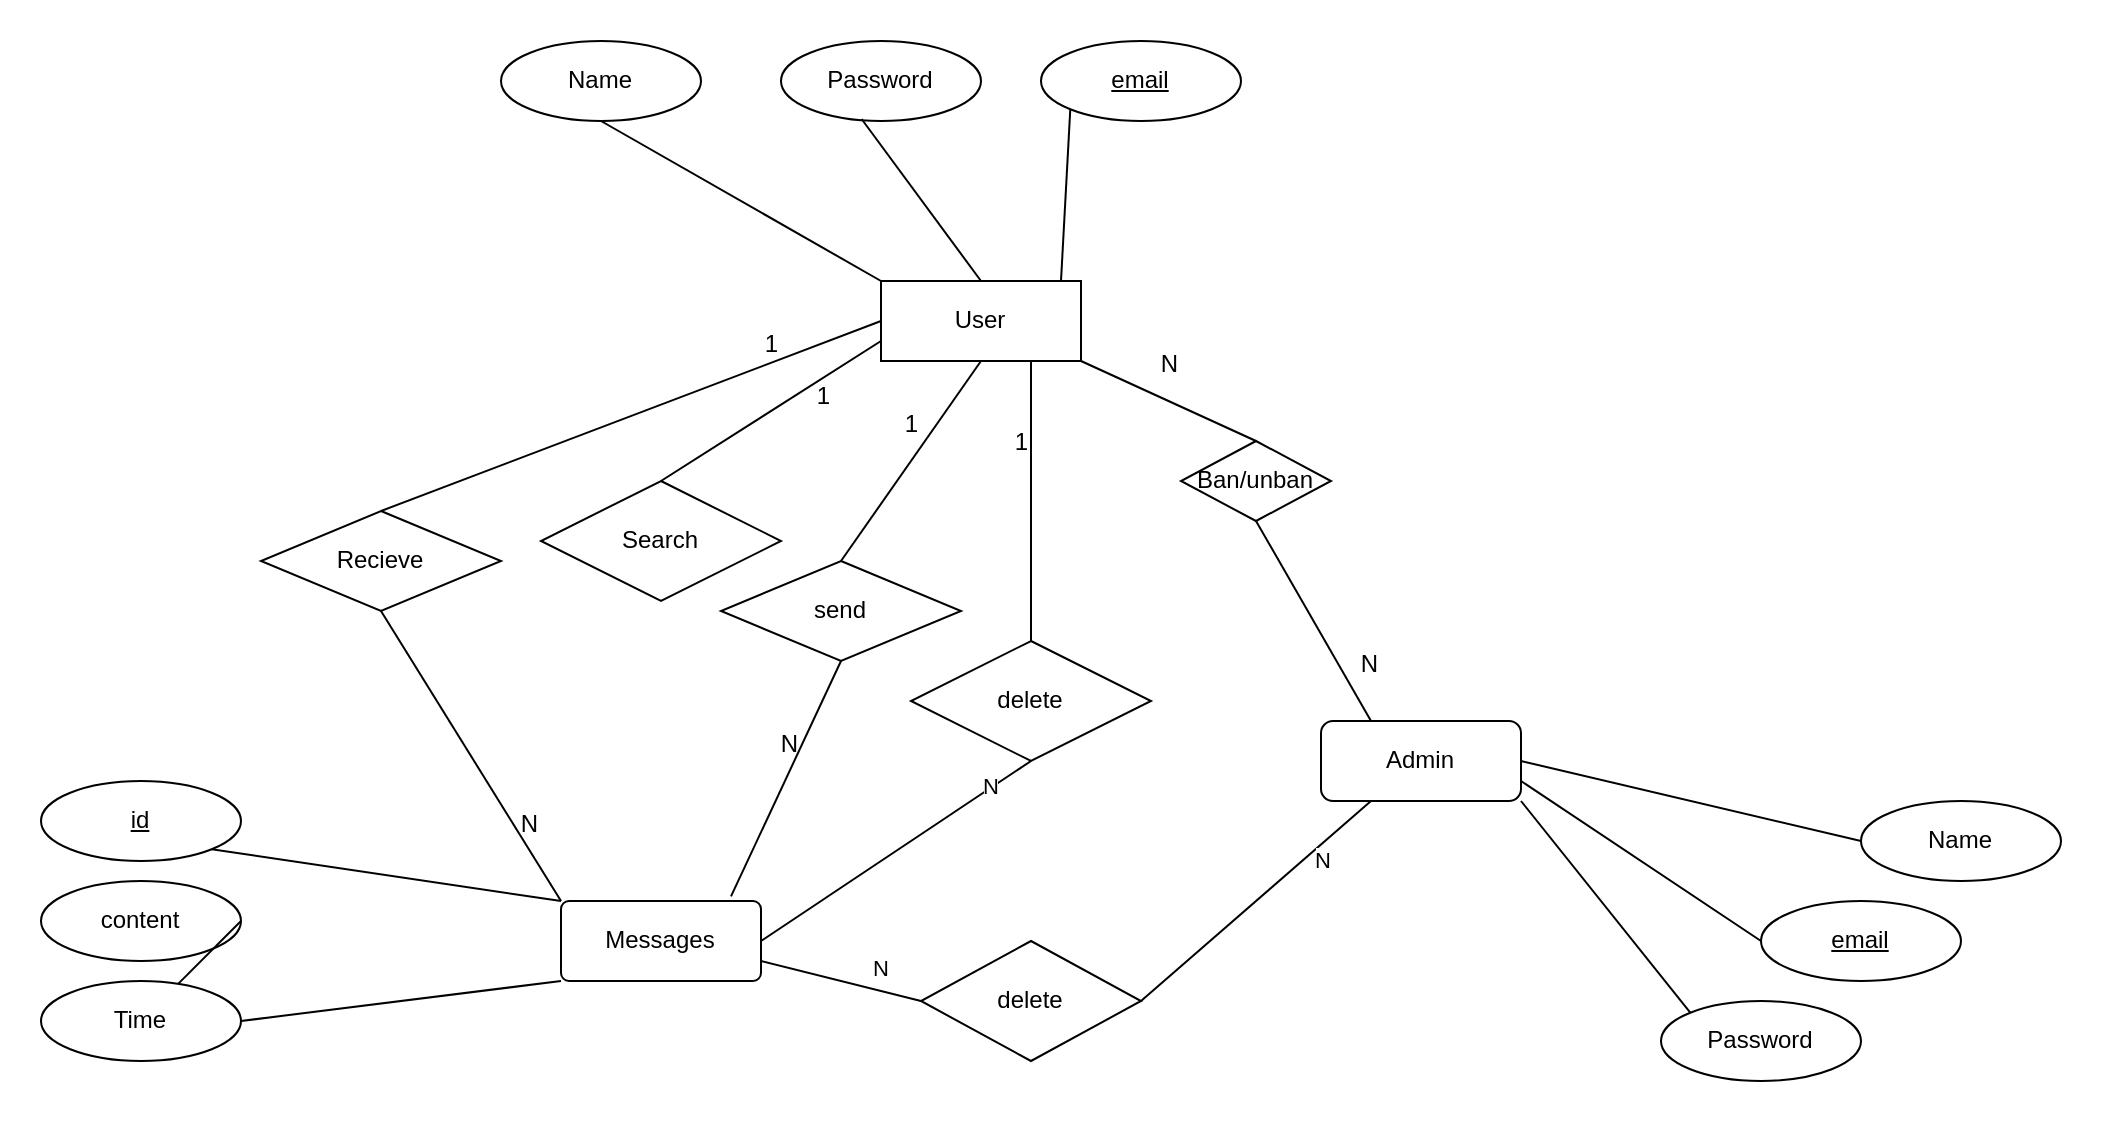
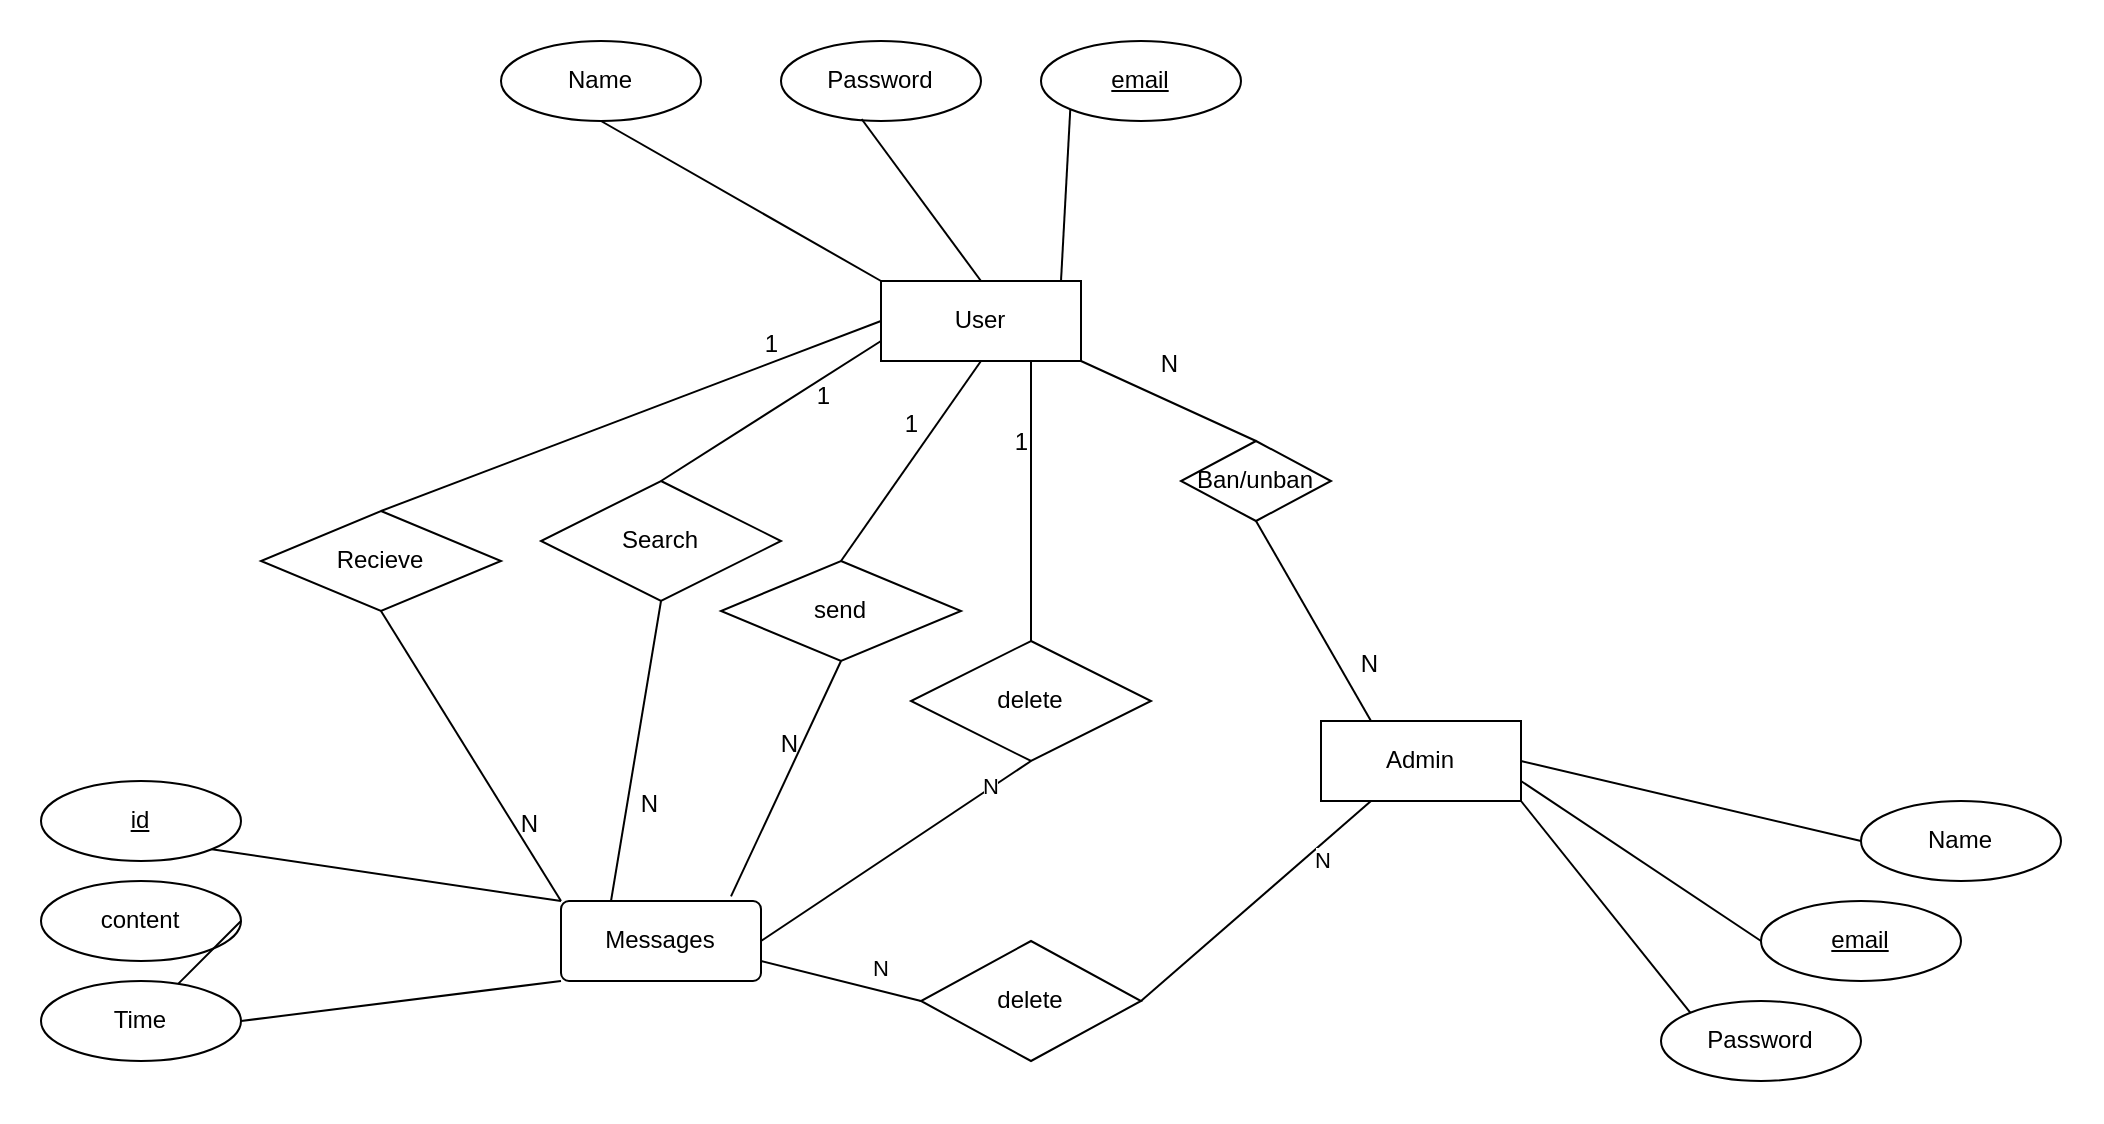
  <mxCell id="0" />
  <mxCell id="1" parent="0" />
  <mxCell id="2" value="User" style="whiteSpace=wrap;html=1;align=center;" parent="1" vertex="1"><mxGeometry x="440" y="140" width="100" height="40" as="geometry" /></mxCell>
  <mxCell id="3" style="edgeStyle=none;html=1;exitX=0.25;exitY=1;exitDx=0;exitDy=0;entryX=1;entryY=0.5;entryDx=0;entryDy=0;endArrow=none;endFill=0;" parent="1" source="6" target="53" edge="1"><mxGeometry relative="1" as="geometry" /></mxCell>
  <mxCell id="4" value="N" style="edgeLabel;html=1;align=center;verticalAlign=middle;resizable=0;points=[];" parent="3" vertex="1" connectable="0"><mxGeometry x="-0.77" y="1" relative="1" as="geometry"><mxPoint x="-12" y="17" as="offset" /></mxGeometry></mxCell>
  <mxCell id="5" value="N" style="edgeLabel;html=1;align=center;verticalAlign=middle;resizable=0;points=[];" parent="3" vertex="1" connectable="0"><mxGeometry x="0.7" y="-2" relative="1" as="geometry"><mxPoint x="-146" as="offset" /></mxGeometry></mxCell>
- <mxCell id="6" value="Admin" style="whiteSpace=wrap;html=1;align=center;rounded=1;" parent="1" vertex="1"><mxGeometry x="660" y="360" width="100" height="40" as="geometry" /></mxCell>
+ <mxCell id="6" value="Admin" style="whiteSpace=wrap;html=1;align=center;" parent="1" vertex="1"><mxGeometry x="660" y="360" width="100" height="40" as="geometry" /></mxCell>
  <mxCell id="7" value="Password" style="ellipse;whiteSpace=wrap;html=1;align=center;" parent="1" vertex="1"><mxGeometry x="390" y="20" width="100" height="40" as="geometry" /></mxCell>
  <mxCell id="8" value="Name" style="ellipse;whiteSpace=wrap;html=1;align=center;" parent="1" vertex="1"><mxGeometry x="250" y="20" width="100" height="40" as="geometry" /></mxCell>
  <mxCell id="9" value="email" style="ellipse;whiteSpace=wrap;html=1;align=center;fontStyle=4;" parent="1" vertex="1"><mxGeometry x="520" y="20" width="100" height="40" as="geometry" /></mxCell>
  <mxCell id="10" value="" style="endArrow=none;html=1;rounded=0;exitX=0;exitY=0;exitDx=0;exitDy=0;entryX=0.5;entryY=1;entryDx=0;entryDy=0;" parent="1" source="2" target="8" edge="1"><mxGeometry width="50" height="50" relative="1" as="geometry"><mxPoint x="260" y="110" as="sourcePoint" /><mxPoint x="310" y="60" as="targetPoint" /></mxGeometry></mxCell>
  <mxCell id="11" value="" style="endArrow=none;html=1;rounded=0;exitX=0.5;exitY=0;exitDx=0;exitDy=0;entryX=0.403;entryY=0.975;entryDx=0;entryDy=0;entryPerimeter=0;" parent="1" source="2" target="7" edge="1"><mxGeometry width="50" height="50" relative="1" as="geometry"><mxPoint x="490" y="130" as="sourcePoint" /><mxPoint x="450" y="70" as="targetPoint" /></mxGeometry></mxCell>
  <mxCell id="12" value="" style="endArrow=none;html=1;rounded=0;entryX=0;entryY=1;entryDx=0;entryDy=0;" parent="1" target="9" edge="1"><mxGeometry width="50" height="50" relative="1" as="geometry"><mxPoint x="530" y="140" as="sourcePoint" /><mxPoint x="580" y="70" as="targetPoint" /></mxGeometry></mxCell>
  <mxCell id="13" value="email" style="ellipse;whiteSpace=wrap;html=1;align=center;fontStyle=4;" parent="1" vertex="1"><mxGeometry x="880" y="450" width="100" height="40" as="geometry" /></mxCell>
  <mxCell id="14" value="Password" style="ellipse;whiteSpace=wrap;html=1;align=center;" parent="1" vertex="1"><mxGeometry x="830" y="500" width="100" height="40" as="geometry" /></mxCell>
  <mxCell id="15" value="Name" style="ellipse;whiteSpace=wrap;html=1;align=center;" parent="1" vertex="1"><mxGeometry x="930" y="400" width="100" height="40" as="geometry" /></mxCell>
  <mxCell id="16" value="" style="endArrow=none;html=1;rounded=0;entryX=0;entryY=0.5;entryDx=0;entryDy=0;exitX=1;exitY=0.5;exitDx=0;exitDy=0;" parent="1" source="6" target="15" edge="1"><mxGeometry width="50" height="50" relative="1" as="geometry"><mxPoint x="770" y="360" as="sourcePoint" /><mxPoint x="810" y="280" as="targetPoint" /></mxGeometry></mxCell>
  <mxCell id="17" value="" style="endArrow=none;html=1;rounded=0;entryX=0;entryY=0.5;entryDx=0;entryDy=0;exitX=1;exitY=0.75;exitDx=0;exitDy=0;" parent="1" source="6" target="13" edge="1"><mxGeometry width="50" height="50" relative="1" as="geometry"><mxPoint x="780" y="380" as="sourcePoint" /><mxPoint x="820" y="310" as="targetPoint" /></mxGeometry></mxCell>
  <mxCell id="18" value="" style="endArrow=none;html=1;rounded=0;exitX=0;exitY=0;exitDx=0;exitDy=0;entryX=1;entryY=1;entryDx=0;entryDy=0;" parent="1" source="14" target="6" edge="1"><mxGeometry width="50" height="50" relative="1" as="geometry"><mxPoint x="810" y="400" as="sourcePoint" /><mxPoint x="860" y="350" as="targetPoint" /></mxGeometry></mxCell>
  <mxCell id="19" value="send" style="shape=rhombus;perimeter=rhombusPerimeter;whiteSpace=wrap;html=1;align=center;" parent="1" vertex="1"><mxGeometry x="360" y="280" width="120" height="50" as="geometry" /></mxCell>
  <mxCell id="20" value="Messages" style="rounded=1;arcSize=10;whiteSpace=wrap;html=1;align=center;" parent="1" vertex="1"><mxGeometry x="280" y="450" width="100" height="40" as="geometry" /></mxCell>
  <mxCell id="21" value="id" style="ellipse;whiteSpace=wrap;html=1;align=center;fontStyle=4;" parent="1" vertex="1"><mxGeometry x="20" y="390" width="100" height="40" as="geometry" /></mxCell>
  <mxCell id="22" value="Time" style="ellipse;whiteSpace=wrap;html=1;align=center;" parent="1" vertex="1"><mxGeometry x="20" y="490" width="100" height="40" as="geometry" /></mxCell>
  <mxCell id="23" value="content" style="ellipse;whiteSpace=wrap;html=1;align=center;" parent="1" vertex="1"><mxGeometry x="20" y="440" width="100" height="40" as="geometry" /></mxCell>
  <mxCell id="24" value="" style="endArrow=none;html=1;rounded=0;entryX=0;entryY=0;entryDx=0;entryDy=0;exitX=1;exitY=1;exitDx=0;exitDy=0;" parent="1" source="21" target="20" edge="1"><mxGeometry width="50" height="50" relative="1" as="geometry"><mxPoint x="220" y="360" as="sourcePoint" /><mxPoint x="270" y="310" as="targetPoint" /></mxGeometry></mxCell>
  <mxCell id="25" value="" style="endArrow=none;html=1;rounded=0;exitX=1;exitY=0.5;exitDx=0;exitDy=0;" parent="1" source="23" target="22" edge="1"><mxGeometry width="50" height="50" relative="1" as="geometry"><mxPoint x="220" y="420" as="sourcePoint" /><mxPoint x="270" y="370" as="targetPoint" /></mxGeometry></mxCell>
  <mxCell id="26" value="" style="endArrow=none;html=1;rounded=0;exitX=1;exitY=0.5;exitDx=0;exitDy=0;entryX=0;entryY=1;entryDx=0;entryDy=0;" parent="1" source="22" target="20" edge="1"><mxGeometry width="50" height="50" relative="1" as="geometry"><mxPoint x="230" y="540" as="sourcePoint" /><mxPoint x="280" y="490" as="targetPoint" /></mxGeometry></mxCell>
  <mxCell id="27" value="" style="endArrow=none;html=1;rounded=0;entryX=0.5;entryY=1;entryDx=0;entryDy=0;exitX=0.5;exitY=0;exitDx=0;exitDy=0;" parent="1" source="19" target="2" edge="1"><mxGeometry relative="1" as="geometry"><mxPoint x="450" y="290" as="sourcePoint" /><mxPoint x="720" y="300" as="targetPoint" /></mxGeometry></mxCell>
  <mxCell id="28" value="1" style="resizable=0;html=1;whiteSpace=wrap;align=right;verticalAlign=bottom;" parent="27" connectable="0" vertex="1"><mxGeometry x="1" relative="1" as="geometry"><mxPoint x="-30" y="40" as="offset" /></mxGeometry></mxCell>
  <mxCell id="29" value="" style="endArrow=none;html=1;rounded=0;exitX=0.5;exitY=1;exitDx=0;exitDy=0;entryX=0.85;entryY=-0.058;entryDx=0;entryDy=0;entryPerimeter=0;" parent="1" source="19" target="20" edge="1"><mxGeometry relative="1" as="geometry"><mxPoint x="560" y="300" as="sourcePoint" /><mxPoint x="720" y="300" as="targetPoint" /></mxGeometry></mxCell>
  <mxCell id="30" value="N" style="resizable=0;html=1;whiteSpace=wrap;align=right;verticalAlign=bottom;" parent="29" connectable="0" vertex="1"><mxGeometry x="1" relative="1" as="geometry"><mxPoint x="35" y="-68" as="offset" /></mxGeometry></mxCell>
  <mxCell id="31" value="delete" style="shape=rhombus;perimeter=rhombusPerimeter;whiteSpace=wrap;html=1;align=center;" parent="1" vertex="1"><mxGeometry x="455" y="320" width="120" height="60" as="geometry" /></mxCell>
  <mxCell id="32" value="" style="endArrow=none;html=1;rounded=0;exitX=1;exitY=0.5;exitDx=0;exitDy=0;entryX=0.5;entryY=1;entryDx=0;entryDy=0;" parent="1" source="20" target="31" edge="1"><mxGeometry relative="1" as="geometry"><mxPoint x="560" y="300" as="sourcePoint" /><mxPoint x="500" y="460" as="targetPoint" /></mxGeometry></mxCell>
  <mxCell id="33" value="N" style="edgeLabel;html=1;align=center;verticalAlign=middle;resizable=0;points=[];" parent="32" vertex="1" connectable="0"><mxGeometry x="0.699" y="1" relative="1" as="geometry"><mxPoint as="offset" /></mxGeometry></mxCell>
  <mxCell id="34" value="" style="endArrow=none;html=1;rounded=0;entryX=0.75;entryY=1;entryDx=0;entryDy=0;exitX=0.5;exitY=0;exitDx=0;exitDy=0;" parent="1" source="31" target="2" edge="1"><mxGeometry relative="1" as="geometry"><mxPoint x="560" y="440" as="sourcePoint" /><mxPoint x="720" y="440" as="targetPoint" /></mxGeometry></mxCell>
  <mxCell id="35" value="1" style="resizable=0;html=1;whiteSpace=wrap;align=right;verticalAlign=bottom;" parent="34" connectable="0" vertex="1"><mxGeometry x="1" relative="1" as="geometry"><mxPoint y="49" as="offset" /></mxGeometry></mxCell>
  <mxCell id="36" value="Search" style="shape=rhombus;perimeter=rhombusPerimeter;whiteSpace=wrap;html=1;align=center;" parent="1" vertex="1"><mxGeometry x="270" y="240" width="120" height="60" as="geometry" /></mxCell>
  <mxCell id="37" value="" style="endArrow=none;html=1;rounded=0;exitX=0.5;exitY=0;exitDx=0;exitDy=0;entryX=0;entryY=0.75;entryDx=0;entryDy=0;" parent="1" source="36" target="2" edge="1"><mxGeometry relative="1" as="geometry"><mxPoint x="300" y="300" as="sourcePoint" /><mxPoint x="460" y="300" as="targetPoint" /></mxGeometry></mxCell>
  <mxCell id="38" value="1" style="resizable=0;html=1;whiteSpace=wrap;align=right;verticalAlign=bottom;" parent="37" connectable="0" vertex="1"><mxGeometry x="1" relative="1" as="geometry"><mxPoint x="-50" y="10" as="offset" /></mxGeometry></mxCell>
+ <mxCell id="39" value="" style="endArrow=none;html=1;rounded=0;exitX=0.5;exitY=1;exitDx=0;exitDy=0;entryX=0.25;entryY=0;entryDx=0;entryDy=0;" parent="1" source="36" target="20" edge="1"><mxGeometry relative="1" as="geometry"><mxPoint x="300" y="300" as="sourcePoint" /><mxPoint x="460" y="300" as="targetPoint" /></mxGeometry></mxCell>
+ <mxCell id="40" value="N" style="resizable=0;html=1;whiteSpace=wrap;align=right;verticalAlign=bottom;" parent="39" connectable="0" vertex="1"><mxGeometry x="1" relative="1" as="geometry"><mxPoint x="25" y="-40" as="offset" /></mxGeometry></mxCell>
  <mxCell id="41" value="Ban/unban" style="shape=rhombus;perimeter=rhombusPerimeter;whiteSpace=wrap;html=1;align=center;" parent="1" vertex="1"><mxGeometry x="590" y="220" width="75" height="40" as="geometry" /></mxCell>
  <mxCell id="42" value="" style="endArrow=none;html=1;rounded=0;exitX=0.5;exitY=0;exitDx=0;exitDy=0;entryX=1;entryY=1;entryDx=0;entryDy=0;" parent="1" source="41" target="2" edge="1"><mxGeometry relative="1" as="geometry"><mxPoint x="635" y="240" as="sourcePoint" /><mxPoint x="545" y="190" as="targetPoint" /></mxGeometry></mxCell>
  <mxCell id="43" value="N" style="resizable=0;html=1;whiteSpace=wrap;align=right;verticalAlign=bottom;" parent="42" connectable="0" vertex="1"><mxGeometry x="1" relative="1" as="geometry"><mxPoint x="150" y="160" as="offset" /></mxGeometry></mxCell>
  <mxCell id="44" value="" style="endArrow=none;html=1;rounded=0;exitX=0.5;exitY=1;exitDx=0;exitDy=0;entryX=0.25;entryY=0;entryDx=0;entryDy=0;" parent="1" source="41" target="6" edge="1"><mxGeometry relative="1" as="geometry"><mxPoint x="580" y="300" as="sourcePoint" /><mxPoint x="740" y="300" as="targetPoint" /></mxGeometry></mxCell>
  <mxCell id="45" value="N" style="resizable=0;html=1;whiteSpace=wrap;align=right;verticalAlign=bottom;" parent="44" connectable="0" vertex="1"><mxGeometry x="1" relative="1" as="geometry"><mxPoint x="-95" y="-170" as="offset" /></mxGeometry></mxCell>
  <mxCell id="46" style="edgeStyle=orthogonalEdgeStyle;rounded=0;orthogonalLoop=1;jettySize=auto;html=1;exitX=0.5;exitY=1;exitDx=0;exitDy=0;" parent="1" edge="1"><mxGeometry relative="1" as="geometry"><mxPoint x="780" y="210" as="sourcePoint" /><mxPoint x="780" y="210" as="targetPoint" /></mxGeometry></mxCell>
  <mxCell id="47" value="Recieve" style="shape=rhombus;perimeter=rhombusPerimeter;whiteSpace=wrap;html=1;align=center;" parent="1" vertex="1"><mxGeometry x="130" y="255" width="120" height="50" as="geometry" /></mxCell>
  <mxCell id="48" value="" style="endArrow=none;html=1;rounded=0;entryX=0;entryY=0.5;entryDx=0;entryDy=0;exitX=0.5;exitY=0;exitDx=0;exitDy=0;" parent="1" source="47" target="2" edge="1"><mxGeometry relative="1" as="geometry"><mxPoint x="200" y="210" as="sourcePoint" /><mxPoint x="240" y="100" as="targetPoint" /></mxGeometry></mxCell>
  <mxCell id="49" value="1" style="resizable=0;html=1;whiteSpace=wrap;align=right;verticalAlign=bottom;" parent="48" connectable="0" vertex="1"><mxGeometry x="1" relative="1" as="geometry"><mxPoint x="-24" y="46" as="offset" /></mxGeometry></mxCell>
  <mxCell id="50" value="" style="endArrow=none;html=1;rounded=0;exitX=0.5;exitY=1;exitDx=0;exitDy=0;entryX=0;entryY=0;entryDx=0;entryDy=0;" parent="1" source="47" target="20" edge="1"><mxGeometry relative="1" as="geometry"><mxPoint x="310" y="220" as="sourcePoint" /><mxPoint x="115" y="367.68" as="targetPoint" /></mxGeometry></mxCell>
  <mxCell id="51" value="N" style="resizable=0;html=1;whiteSpace=wrap;align=right;verticalAlign=bottom;" parent="50" connectable="0" vertex="1"><mxGeometry x="1" relative="1" as="geometry"><mxPoint x="-10" y="-30" as="offset" /></mxGeometry></mxCell>
  <mxCell id="52" style="edgeStyle=none;html=1;exitX=0;exitY=0.5;exitDx=0;exitDy=0;entryX=1;entryY=0.75;entryDx=0;entryDy=0;endArrow=none;endFill=0;" parent="1" source="53" target="20" edge="1"><mxGeometry relative="1" as="geometry" /></mxCell>
  <mxCell id="53" value="delete" style="shape=rhombus;perimeter=rhombusPerimeter;whiteSpace=wrap;html=1;align=center;" parent="1" vertex="1"><mxGeometry x="460" y="470" width="110" height="60" as="geometry" /></mxCell>
